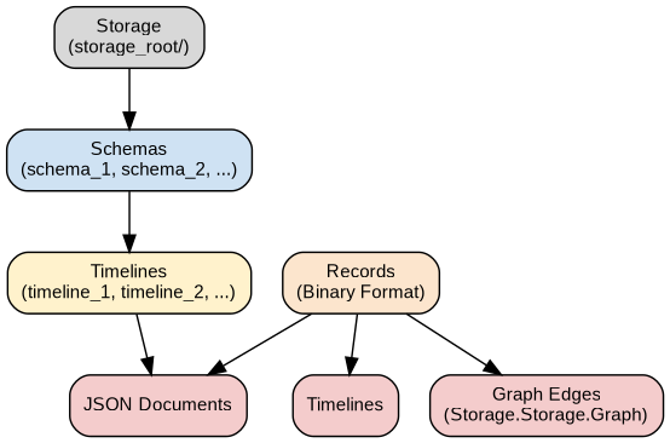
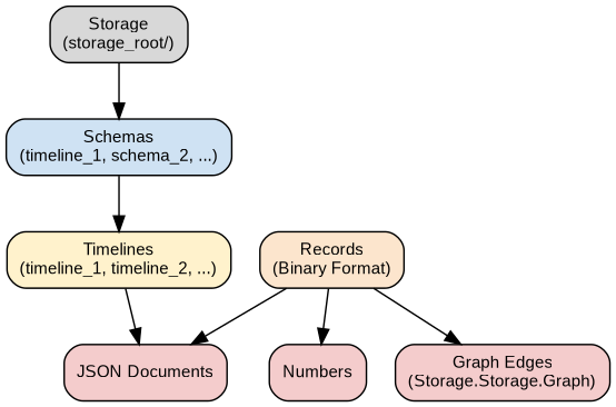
  digraph {
    rankdir=TB
    splines=true
    node [fillcolor="#F4CCCC" fontname=Arial fontsize=11 shape=box style="filled,rounded"]
    n1 [fillcolor="#D8D8D8" label="Storage\n(storage_root/)"]
-   n2 [fillcolor="#CFE2F3" label="Schemas\n(schema_1, schema_2, ...)"]
+   n2 [fillcolor="#CFE2F3" label="Schemas\n(timeline_1, schema_2, ...)"]
    n3 [fillcolor="#FFF2CC" label="Timelines\n(timeline_1, timeline_2, ...)"]
    n4 [label="JSON Documents"]
    n5 [fillcolor="#FCE5CD" label="Records\n(Binary Format)"]
-   n6 [label=Timelines]
+   n6 [label=Numbers]
    n7 [label="Graph Edges\n(Storage.Storage.Graph)"]
    n1 -> n2
    n2 -> n3
    n3 -> n4
    n5 -> n4
    n5 -> n6
    n5 -> n7
  }
